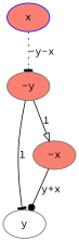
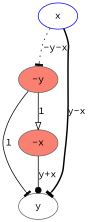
  digraph {
    fontname="Source Code Pro"
    node [color=gray40 fillcolor=white fontname="Source Code Pro" style=filled]
    edge [arrowhead=tee fontname="Source Code Pro" style=solid]
-   x [color=blue fillcolor=salmon]
+   x [color=blue]
    "-y" [fillcolor=salmon]
    y
    "-x" [fillcolor=salmon]
    x -> "-y" [label="-y-x" style=dotted]
+   x -> y [label="y-x" style=bold]
    "-y" -> y [label=1]
    "-y" -> "-x" [arrowhead=onormal label=1]
    "-x" -> y [arrowhead=dot label="y+x"]
  }
